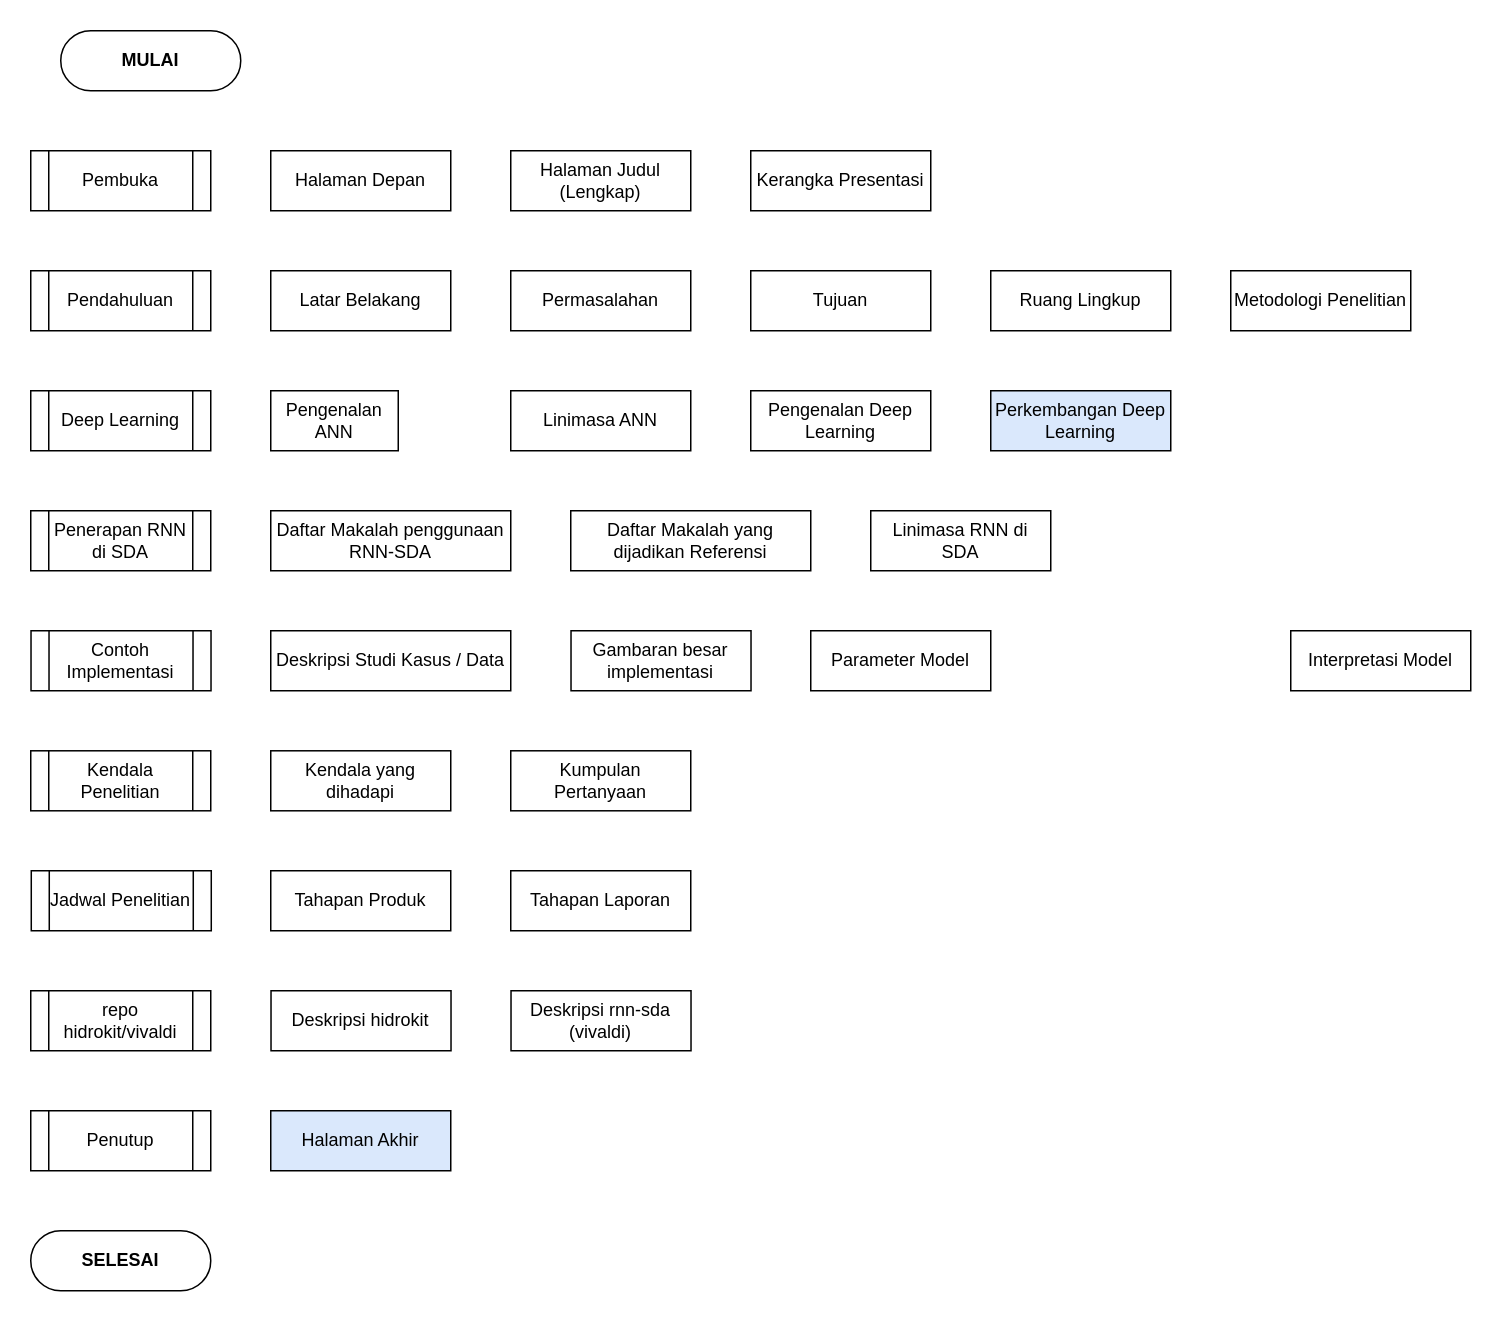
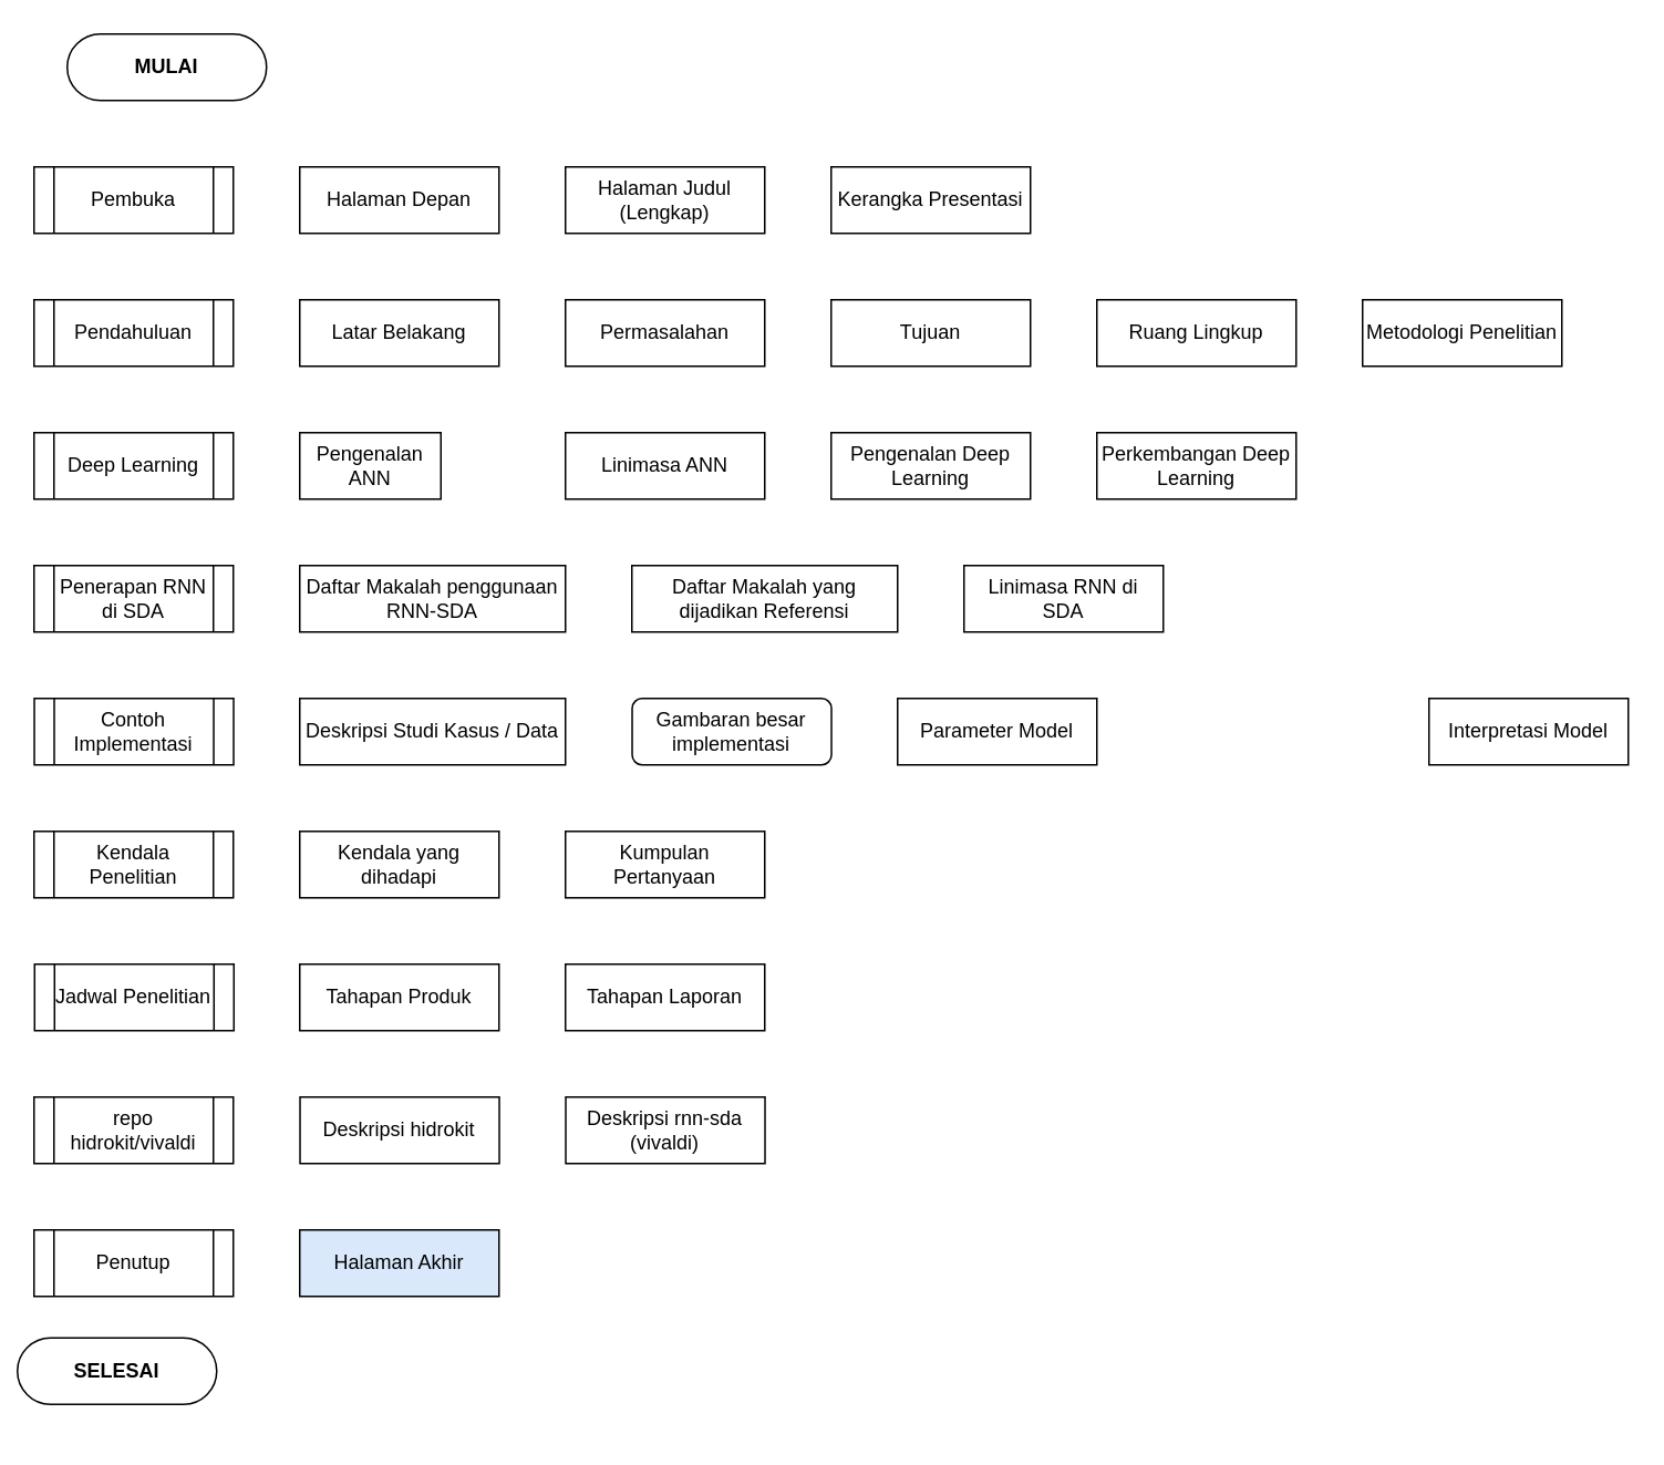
  <mxCell id="0" />
  <mxCell id="1" parent="0" />
  <mxCell id="2" value="&lt;b&gt;MULAI&lt;/b&gt;" style="rounded=1;whiteSpace=wrap;html=1;arcSize=50;" vertex="1" parent="1"><mxGeometry x="40" y="20" width="120" height="40" as="geometry" /></mxCell>
- <mxCell id="3" value="&lt;b&gt;SELESAI&lt;/b&gt;" style="rounded=1;whiteSpace=wrap;html=1;arcSize=50;" vertex="1" parent="1"><mxGeometry x="20" y="820" width="120" height="40" as="geometry" /></mxCell>
+ <mxCell id="3" value="&lt;b&gt;SELESAI&lt;/b&gt;" style="rounded=1;whiteSpace=wrap;html=1;arcSize=50;" vertex="1" parent="1"><mxGeometry x="10" y="805" width="120" height="40" as="geometry" /></mxCell>
  <mxCell id="4" value="Halaman Depan" style="rounded=0;whiteSpace=wrap;html=1;" vertex="1" parent="1"><mxGeometry x="180" y="100" width="120" height="40" as="geometry" /></mxCell>
  <mxCell id="5" value="Halaman Judul&lt;br&gt;(Lengkap)" style="rounded=0;whiteSpace=wrap;html=1;" vertex="1" parent="1"><mxGeometry x="340" y="100" width="120" height="40" as="geometry" /></mxCell>
  <mxCell id="6" value="Kerangka Presentasi" style="rounded=0;whiteSpace=wrap;html=1;" vertex="1" parent="1"><mxGeometry x="500" y="100" width="120" height="40" as="geometry" /></mxCell>
  <mxCell id="7" value="Pendahuluan" style="shape=process;whiteSpace=wrap;html=1;backgroundOutline=1;" vertex="1" parent="1"><mxGeometry x="20" y="180" width="120" height="40" as="geometry" /></mxCell>
  <mxCell id="8" value="Latar Belakang" style="rounded=0;whiteSpace=wrap;html=1;" vertex="1" parent="1"><mxGeometry x="180" y="180" width="120" height="40" as="geometry" /></mxCell>
  <mxCell id="9" value="Permasalahan" style="rounded=0;whiteSpace=wrap;html=1;" vertex="1" parent="1"><mxGeometry x="340" y="180" width="120" height="40" as="geometry" /></mxCell>
  <mxCell id="10" value="Tujuan" style="rounded=0;whiteSpace=wrap;html=1;" vertex="1" parent="1"><mxGeometry x="500" y="180" width="120" height="40" as="geometry" /></mxCell>
  <mxCell id="11" value="Ruang Lingkup" style="rounded=0;whiteSpace=wrap;html=1;" vertex="1" parent="1"><mxGeometry x="660" y="180" width="120" height="40" as="geometry" /></mxCell>
  <mxCell id="12" value="Deep Learning" style="shape=process;whiteSpace=wrap;html=1;backgroundOutline=1;" vertex="1" parent="1"><mxGeometry x="20" y="260" width="120" height="40" as="geometry" /></mxCell>
  <mxCell id="13" value="Pengenalan Deep Learning" style="rounded=0;whiteSpace=wrap;html=1;" vertex="1" parent="1"><mxGeometry x="500" y="260" width="120" height="40" as="geometry" /></mxCell>
  <mxCell id="14" value="Linimasa ANN" style="rounded=0;whiteSpace=wrap;html=1;" vertex="1" parent="1"><mxGeometry x="340" y="260" width="120" height="40" as="geometry" /></mxCell>
- <mxCell id="15" value="Perkembangan Deep Learning" style="rounded=0;whiteSpace=wrap;html=1;fillColor=#dae8fc;" vertex="1" parent="1"><mxGeometry x="660" y="260" width="120" height="40" as="geometry" /></mxCell>
+ <mxCell id="15" value="Perkembangan Deep Learning" style="rounded=0;whiteSpace=wrap;html=1;" vertex="1" parent="1"><mxGeometry x="660" y="260" width="120" height="40" as="geometry" /></mxCell>
  <mxCell id="16" value="Penerapan RNN di SDA" style="shape=process;whiteSpace=wrap;html=1;backgroundOutline=1;" vertex="1" parent="1"><mxGeometry x="20" y="340" width="120" height="40" as="geometry" /></mxCell>
  <mxCell id="17" value="Daftar Makalah penggunaan RNN-SDA" style="rounded=0;whiteSpace=wrap;html=1;" vertex="1" parent="1"><mxGeometry x="180" y="340" width="160" height="40" as="geometry" /></mxCell>
  <mxCell id="18" value="Daftar Makalah yang dijadikan Referensi" style="rounded=0;whiteSpace=wrap;html=1;" vertex="1" parent="1"><mxGeometry x="380" y="340" width="160" height="40" as="geometry" /></mxCell>
  <mxCell id="19" value="Contoh Implementasi" style="shape=process;whiteSpace=wrap;html=1;backgroundOutline=1;" vertex="1" parent="1"><mxGeometry x="20.176" y="420" width="120" height="40" as="geometry" /></mxCell>
  <mxCell id="20" value="Deskripsi Studi Kasus / Data" style="rounded=0;whiteSpace=wrap;html=1;" vertex="1" parent="1"><mxGeometry x="180" y="420" width="160" height="40" as="geometry" /></mxCell>
- <mxCell id="21" value="Gambaran besar implementasi" style="rounded=0;whiteSpace=wrap;html=1;" vertex="1" parent="1"><mxGeometry x="380.176" y="420" width="120" height="40" as="geometry" /></mxCell>
+ <mxCell id="21" value="Gambaran besar implementasi" style="whiteSpace=wrap;html=1;rounded=1;" vertex="1" parent="1"><mxGeometry x="380.176" y="420" width="120" height="40" as="geometry" /></mxCell>
  <mxCell id="22" value="Jadwal Penelitian" style="shape=process;whiteSpace=wrap;html=1;backgroundOutline=1;" vertex="1" parent="1"><mxGeometry x="20.353" y="580" width="120" height="40" as="geometry" /></mxCell>
  <mxCell id="23" value="Kendala Penelitian" style="shape=process;whiteSpace=wrap;html=1;backgroundOutline=1;" vertex="1" parent="1"><mxGeometry x="20" y="500.029" width="120" height="40" as="geometry" /></mxCell>
  <mxCell id="24" value="Kendala yang dihadapi" style="rounded=0;whiteSpace=wrap;html=1;" vertex="1" parent="1"><mxGeometry x="180" y="500.029" width="120" height="40" as="geometry" /></mxCell>
  <mxCell id="25" value="Kumpulan Pertanyaan" style="rounded=0;whiteSpace=wrap;html=1;" vertex="1" parent="1"><mxGeometry x="340" y="500.029" width="120" height="40" as="geometry" /></mxCell>
  <mxCell id="26" value="repo hidrokit/vivaldi" style="shape=process;whiteSpace=wrap;html=1;backgroundOutline=1;" vertex="1" parent="1"><mxGeometry x="20" y="660" width="120" height="40" as="geometry" /></mxCell>
  <mxCell id="27" value="Deskripsi hidrokit" style="rounded=0;whiteSpace=wrap;html=1;" vertex="1" parent="1"><mxGeometry x="180.176" y="660" width="120" height="40" as="geometry" /></mxCell>
  <mxCell id="28" value="Deskripsi rnn-sda (vivaldi)" style="rounded=0;whiteSpace=wrap;html=1;" vertex="1" parent="1"><mxGeometry x="340.176" y="660" width="120" height="40" as="geometry" /></mxCell>
  <mxCell id="29" value="Pengenalan ANN" style="rounded=0;whiteSpace=wrap;html=1;" vertex="1" parent="1"><mxGeometry x="180" y="260" width="85" height="40" as="geometry" /></mxCell>
  <mxCell id="30" value="Metodologi Penelitian" style="rounded=0;whiteSpace=wrap;html=1;" vertex="1" parent="1"><mxGeometry x="820" y="180" width="120" height="40" as="geometry" /></mxCell>
  <mxCell id="31" value="Halaman Akhir" style="rounded=0;whiteSpace=wrap;html=1;fillColor=#dae8fc;" vertex="1" parent="1"><mxGeometry x="180" y="740" width="120" height="40" as="geometry" /></mxCell>
  <mxCell id="32" value="Parameter Model" style="rounded=0;whiteSpace=wrap;html=1;" vertex="1" parent="1"><mxGeometry x="540" y="420" width="120" height="40" as="geometry" /></mxCell>
  <mxCell id="33" value="Interpretasi Model" style="rounded=0;whiteSpace=wrap;html=1;" vertex="1" parent="1"><mxGeometry x="860" y="420" width="120" height="40" as="geometry" /></mxCell>
  <mxCell id="34" value="Pembuka" style="shape=process;whiteSpace=wrap;html=1;backgroundOutline=1;" vertex="1" parent="1"><mxGeometry x="20" y="100" width="120" height="40" as="geometry" /></mxCell>
  <mxCell id="35" value="Tahapan Produk" style="rounded=0;whiteSpace=wrap;html=1;" vertex="1" parent="1"><mxGeometry x="180" y="580" width="120" height="40" as="geometry" /></mxCell>
  <mxCell id="36" value="Tahapan Laporan" style="rounded=0;whiteSpace=wrap;html=1;" vertex="1" parent="1"><mxGeometry x="340" y="580" width="120" height="40" as="geometry" /></mxCell>
  <mxCell id="37" value="Penutup" style="shape=process;whiteSpace=wrap;html=1;backgroundOutline=1;" vertex="1" parent="1"><mxGeometry x="20" y="740" width="120" height="40" as="geometry" /></mxCell>
  <mxCell id="38" value="Linimasa RNN di SDA" style="rounded=0;whiteSpace=wrap;html=1;" vertex="1" parent="1"><mxGeometry x="580" y="340" width="120" height="40" as="geometry" /></mxCell>
